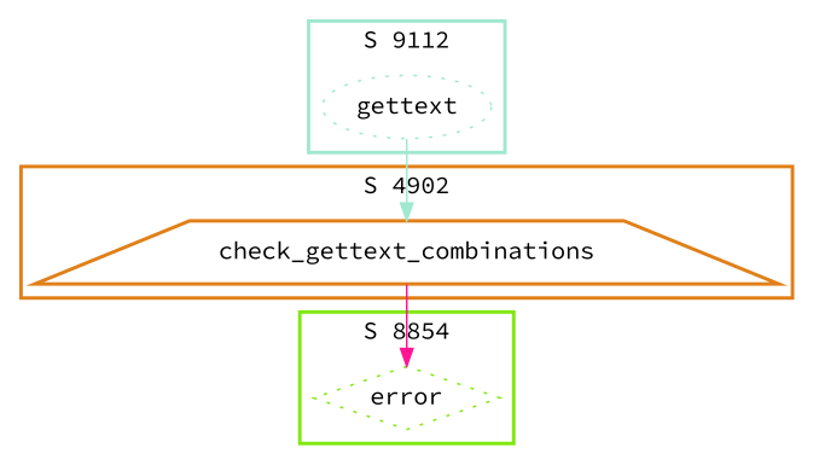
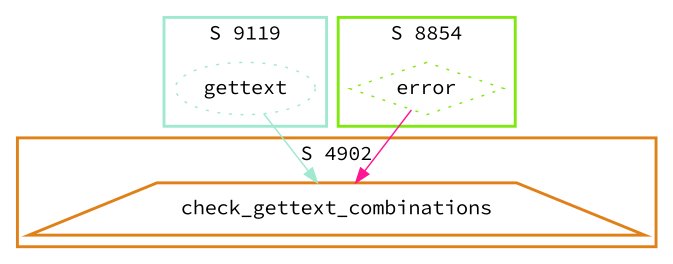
  digraph {
    fontname="Source Code Pro"
    node [fontname="Source Code Pro" style=dotted]
    edge [fontname="Source Code Pro"]
    n1 [color="#A0E8D0" label=gettext shape=ellipse]
    n2 [color="#80E810" label=error shape=diamond]
    n3 [color="#E08018" label=check_gettext_combinations shape=trapezium style=bold]
    subgraph cluster_1 {
      color="#A0E8D0"
-     label="S 9112"
+     label="S 9119"
      style=bold
      n1
    }
    subgraph cluster_2 {
      color="#80E810"
      label="S 8854"
      style=bold
      n2
    }
    subgraph cluster_3 {
      color="#E08018"
      label="S 4902"
      style=bold
      n3
    }
    n1 -> n3 [color="#A0E8D0"]
-   n3 -> n2 [color=deeppink]
+   n2 -> n3 [color=deeppink]
  }
